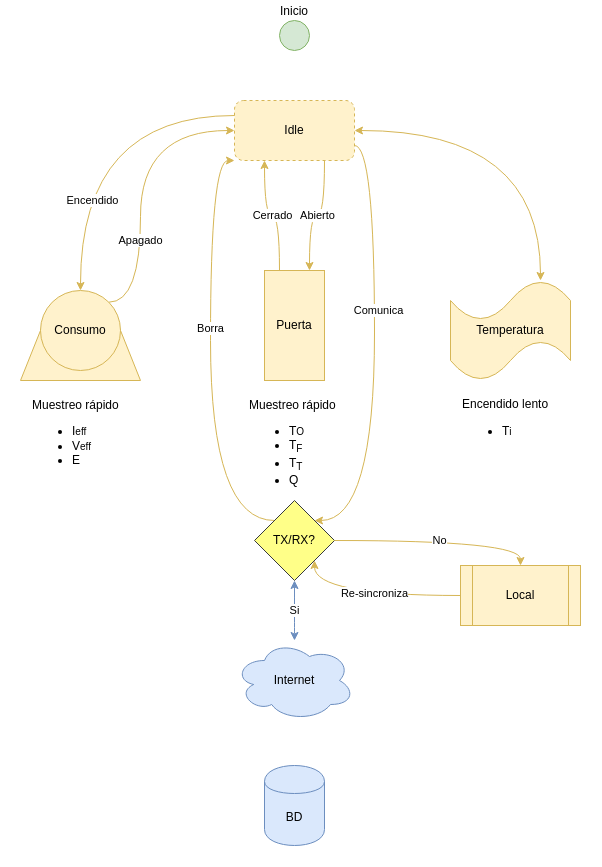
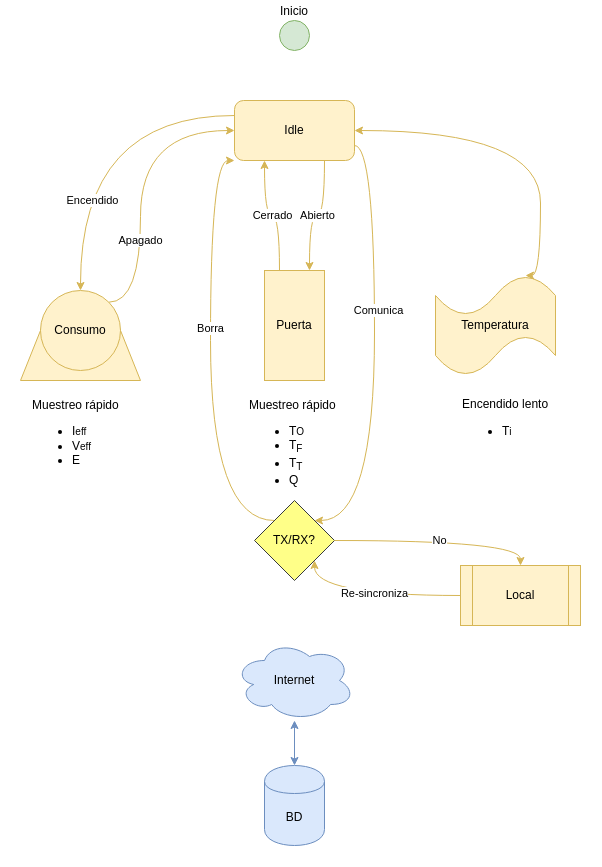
  <mxCell id="0" />
  <mxCell id="1" parent="0" />
  <mxCell id="2" value="" style="shape=trapezoid;perimeter=trapezoidPerimeter;whiteSpace=wrap;html=1;fillColor=#fff2cc;strokeColor=#d6b656;" vertex="1" parent="1"><mxGeometry x="20" y="320" width="120" height="60" as="geometry" /></mxCell>
  <mxCell id="3" value="Inicio" style="ellipse;whiteSpace=wrap;html=1;aspect=fixed;fillColor=#d5e8d4;strokeColor=#82b366;rounded=1;labelPosition=center;verticalLabelPosition=top;align=center;verticalAlign=bottom;" parent="1" vertex="1"><mxGeometry x="279" y="20" width="30" height="30" as="geometry" /></mxCell>
  <mxCell id="4" value="Cerrado" style="edgeStyle=orthogonalEdgeStyle;curved=1;orthogonalLoop=1;jettySize=auto;html=1;exitX=0.25;exitY=1;exitDx=0;exitDy=0;entryX=0;entryY=0.75;entryDx=0;entryDy=0;startArrow=classic;startFill=1;endArrow=none;endFill=0;fillColor=#fff2cc;strokeColor=#d6b656;" edge="1" parent="1" source="9" target="17"><mxGeometry relative="1" as="geometry" /></mxCell>
  <mxCell id="5" style="edgeStyle=orthogonalEdgeStyle;curved=1;orthogonalLoop=1;jettySize=auto;html=1;exitX=0;exitY=0.5;exitDx=0;exitDy=0;entryX=1;entryY=0;entryDx=0;entryDy=0;startArrow=classic;startFill=1;endArrow=none;endFill=0;fillColor=#fff2cc;strokeColor=#d6b656;" edge="1" parent="1" source="9" target="20"><mxGeometry relative="1" as="geometry"><Array as="points"><mxPoint x="140" y="130" /><mxPoint x="140" y="302" /></Array></mxGeometry></mxCell>
  <mxCell id="6" value="Apagado" style="edgeLabel;html=1;align=center;verticalAlign=middle;resizable=0;points=[];" vertex="1" connectable="0" parent="5"><mxGeometry x="0.365" y="-1" relative="1" as="geometry"><mxPoint as="offset" /></mxGeometry></mxCell>
  <mxCell id="7" style="edgeStyle=orthogonalEdgeStyle;curved=1;orthogonalLoop=1;jettySize=auto;html=1;exitX=0;exitY=1;exitDx=0;exitDy=0;entryX=0;entryY=0;entryDx=0;entryDy=0;startArrow=classic;startFill=1;endArrow=none;endFill=0;fillColor=#fff2cc;strokeColor=#d6b656;" edge="1" parent="1" source="9" target="23"><mxGeometry relative="1" as="geometry"><Array as="points"><mxPoint x="210" y="160" /><mxPoint x="210" y="520" /></Array></mxGeometry></mxCell>
  <mxCell id="8" value="Borra" style="edgeLabel;html=1;align=center;verticalAlign=middle;resizable=0;points=[];" vertex="1" connectable="0" parent="7"><mxGeometry x="-0.147" y="-1" relative="1" as="geometry"><mxPoint as="offset" /></mxGeometry></mxCell>
- <mxCell id="9" value="Idle" style="rounded=1;whiteSpace=wrap;html=1;fillColor=#fff2cc;strokeColor=#d6b656;dashed=1;" vertex="1" parent="1"><mxGeometry x="234" y="100" width="120" height="60" as="geometry" /></mxCell>
+ <mxCell id="9" value="Idle" style="rounded=1;whiteSpace=wrap;html=1;fillColor=#fff2cc;strokeColor=#d6b656;" vertex="1" parent="1"><mxGeometry x="234" y="100" width="120" height="60" as="geometry" /></mxCell>
  <mxCell id="10" value="BD" style="shape=cylinder;whiteSpace=wrap;html=1;boundedLbl=1;backgroundOutline=1;fillColor=#dae8fc;strokeColor=#6c8ebf;" vertex="1" parent="1"><mxGeometry x="264" y="765" width="60" height="80" as="geometry" /></mxCell>
+ <mxCell id="11" style="edgeStyle=orthogonalEdgeStyle;rounded=0;orthogonalLoop=1;jettySize=auto;html=1;startArrow=classic;startFill=1;fillColor=#dae8fc;strokeColor=#6c8ebf;" edge="1" parent="1" source="15" target="10"><mxGeometry relative="1" as="geometry" /></mxCell>
  <mxCell id="12" style="edgeStyle=orthogonalEdgeStyle;curved=1;orthogonalLoop=1;jettySize=auto;html=1;exitX=1;exitY=0;exitDx=0;exitDy=0;entryX=1;entryY=0.75;entryDx=0;entryDy=0;startArrow=classic;startFill=1;endArrow=none;endFill=0;fillColor=#fff2cc;strokeColor=#d6b656;" edge="1" parent="1" source="23" target="9"><mxGeometry relative="1" as="geometry"><Array as="points"><mxPoint x="374" y="520" /><mxPoint x="374" y="145" /></Array></mxGeometry></mxCell>
  <mxCell id="13" value="Comunica" style="edgeLabel;html=1;align=center;verticalAlign=middle;resizable=0;points=[];" vertex="1" connectable="0" parent="12"><mxGeometry x="0.191" y="-3" relative="1" as="geometry"><mxPoint as="offset" /></mxGeometry></mxCell>
- <mxCell id="14" value="Si" style="edgeStyle=orthogonalEdgeStyle;curved=1;orthogonalLoop=1;jettySize=auto;html=1;startArrow=classic;startFill=1;endArrow=classic;endFill=1;fillColor=#dae8fc;strokeColor=#6c8ebf;" edge="1" parent="1" source="15" target="23"><mxGeometry relative="1" as="geometry" /></mxCell>
  <mxCell id="15" value="Internet" style="ellipse;shape=cloud;whiteSpace=wrap;html=1;fillColor=#dae8fc;strokeColor=#6c8ebf;" vertex="1" parent="1"><mxGeometry x="234" y="640" width="120" height="80" as="geometry" /></mxCell>
  <mxCell id="16" value="Abierto" style="edgeStyle=orthogonalEdgeStyle;curved=1;orthogonalLoop=1;jettySize=auto;html=1;exitX=0;exitY=0.25;exitDx=0;exitDy=0;entryX=0.75;entryY=1;entryDx=0;entryDy=0;startArrow=classic;startFill=1;endArrow=none;endFill=0;fillColor=#fff2cc;strokeColor=#d6b656;" edge="1" parent="1" source="17" target="9"><mxGeometry relative="1" as="geometry" /></mxCell>
  <mxCell id="17" value="Puerta" style="rounded=0;whiteSpace=wrap;html=1;fillColor=#fff2cc;strokeColor=#d6b656;direction=south;" vertex="1" parent="1"><mxGeometry x="264" y="270" width="60" height="110" as="geometry" /></mxCell>
  <mxCell id="18" style="edgeStyle=orthogonalEdgeStyle;orthogonalLoop=1;jettySize=auto;html=1;entryX=0;entryY=0.25;entryDx=0;entryDy=0;startArrow=classic;startFill=1;curved=1;exitX=0.5;exitY=0;exitDx=0;exitDy=0;endArrow=none;endFill=0;fillColor=#fff2cc;strokeColor=#d6b656;" edge="1" parent="1" source="20" target="9"><mxGeometry relative="1" as="geometry"><Array as="points"><mxPoint x="80" y="115" /></Array></mxGeometry></mxCell>
  <mxCell id="19" value="Encendido" style="edgeLabel;html=1;align=center;verticalAlign=middle;resizable=0;points=[];" vertex="1" connectable="0" parent="18"><mxGeometry x="-0.447" y="-11" relative="1" as="geometry"><mxPoint as="offset" /></mxGeometry></mxCell>
  <mxCell id="20" value="Consumo" style="ellipse;whiteSpace=wrap;html=1;aspect=fixed;fillColor=#fff2cc;strokeColor=#d6b656;" vertex="1" parent="1"><mxGeometry x="40" y="290" width="80" height="80" as="geometry" /></mxCell>
- <mxCell id="21" value="Temperatura" style="shape=tape;whiteSpace=wrap;html=1;fillColor=#fff2cc;strokeColor=#d6b656;" vertex="1" parent="1"><mxGeometry x="450" y="280" width="120" height="100" as="geometry" /></mxCell>
+ <mxCell id="21" value="Temperatura" style="shape=tape;whiteSpace=wrap;html=1;fillColor=#fff2cc;strokeColor=#d6b656;" vertex="1" parent="1"><mxGeometry x="435" y="275" width="120" height="100" as="geometry" /></mxCell>
  <mxCell id="22" style="edgeStyle=orthogonalEdgeStyle;orthogonalLoop=1;jettySize=auto;html=1;entryX=1;entryY=0.5;entryDx=0;entryDy=0;startArrow=classic;startFill=1;curved=1;endArrow=classic;endFill=1;exitX=0.75;exitY=0;exitDx=0;exitDy=0;exitPerimeter=0;fillColor=#fff2cc;strokeColor=#d6b656;" edge="1" parent="1" source="21" target="9"><mxGeometry relative="1" as="geometry"><mxPoint x="550" y="250" as="sourcePoint" /><mxPoint x="610" y="60" as="targetPoint" /><Array as="points"><mxPoint x="540" y="130" /></Array></mxGeometry></mxCell>
  <mxCell id="23" value="TX/RX?" style="rhombus;whiteSpace=wrap;html=1;fillColor=#ffff88;strokeColor=#36393d;" vertex="1" parent="1"><mxGeometry x="254" y="500" width="80" height="80" as="geometry" /></mxCell>
  <mxCell id="24" value="No" style="edgeStyle=orthogonalEdgeStyle;curved=1;orthogonalLoop=1;jettySize=auto;html=1;entryX=1;entryY=0.5;entryDx=0;entryDy=0;startArrow=classic;startFill=1;endArrow=none;endFill=0;fillColor=#fff2cc;strokeColor=#d6b656;exitX=0.5;exitY=0;exitDx=0;exitDy=0;" edge="1" parent="1" source="27" target="23"><mxGeometry relative="1" as="geometry"><Array as="points"><mxPoint x="520" y="540" /></Array></mxGeometry></mxCell>
  <mxCell id="25" style="edgeStyle=orthogonalEdgeStyle;curved=1;orthogonalLoop=1;jettySize=auto;html=1;exitX=0;exitY=0.5;exitDx=0;exitDy=0;entryX=1;entryY=1;entryDx=0;entryDy=0;startArrow=none;startFill=0;endArrow=classic;endFill=1;fillColor=#fff2cc;strokeColor=#d6b656;" edge="1" parent="1" source="27" target="23"><mxGeometry relative="1" as="geometry"><Array as="points"><mxPoint x="314" y="595" /></Array></mxGeometry></mxCell>
  <mxCell id="26" value="Re-sincroniza" style="edgeLabel;html=1;align=center;verticalAlign=middle;resizable=0;points=[];" vertex="1" connectable="0" parent="25"><mxGeometry x="-0.039" y="-3" relative="1" as="geometry"><mxPoint as="offset" /></mxGeometry></mxCell>
  <mxCell id="27" value="Local" style="shape=process;whiteSpace=wrap;html=1;backgroundOutline=1;fillColor=#fff2cc;strokeColor=#d6b656;" vertex="1" parent="1"><mxGeometry x="460" y="565" width="120" height="60" as="geometry" /></mxCell>
  <mxCell id="28" value="Muestreo rápido&lt;br&gt;&lt;ul&gt;&lt;li&gt;T&lt;span style=&quot;font-size: 10px&quot;&gt;O&lt;/span&gt;&lt;/li&gt;&lt;li&gt;T&lt;sub&gt;F&lt;/sub&gt;&lt;/li&gt;&lt;li&gt;T&lt;sub&gt;T&lt;/sub&gt;&lt;/li&gt;&lt;li&gt;&lt;font style=&quot;font-size: 12px&quot;&gt;Q&lt;/font&gt;&lt;/li&gt;&lt;/ul&gt;" style="text;html=1;align=left;verticalAlign=middle;resizable=0;points=[];autosize=1;" vertex="1" parent="1"><mxGeometry x="247" y="393" width="100" height="110" as="geometry" /></mxCell>
  <mxCell id="29" value="Muestreo rápido&lt;br&gt;&lt;ul&gt;&lt;li&gt;I&lt;span style=&quot;font-size: 10px&quot;&gt;eff&lt;/span&gt;&lt;/li&gt;&lt;li&gt;V&lt;span style=&quot;font-size: 10px&quot;&gt;eff&lt;/span&gt;&lt;/li&gt;&lt;li&gt;E&lt;/li&gt;&lt;/ul&gt;" style="text;html=1;align=left;verticalAlign=middle;resizable=0;points=[];autosize=1;" vertex="1" parent="1"><mxGeometry x="30" y="393" width="100" height="90" as="geometry" /></mxCell>
  <mxCell id="30" value="Encendido lento&lt;br&gt;&lt;ul&gt;&lt;li&gt;T&lt;span style=&quot;font-size: 10px&quot;&gt;i&lt;/span&gt;&lt;/li&gt;&lt;/ul&gt;" style="text;html=1;align=left;verticalAlign=middle;resizable=0;points=[];autosize=1;" vertex="1" parent="1"><mxGeometry x="460" y="393" width="90" height="60" as="geometry" /></mxCell>
